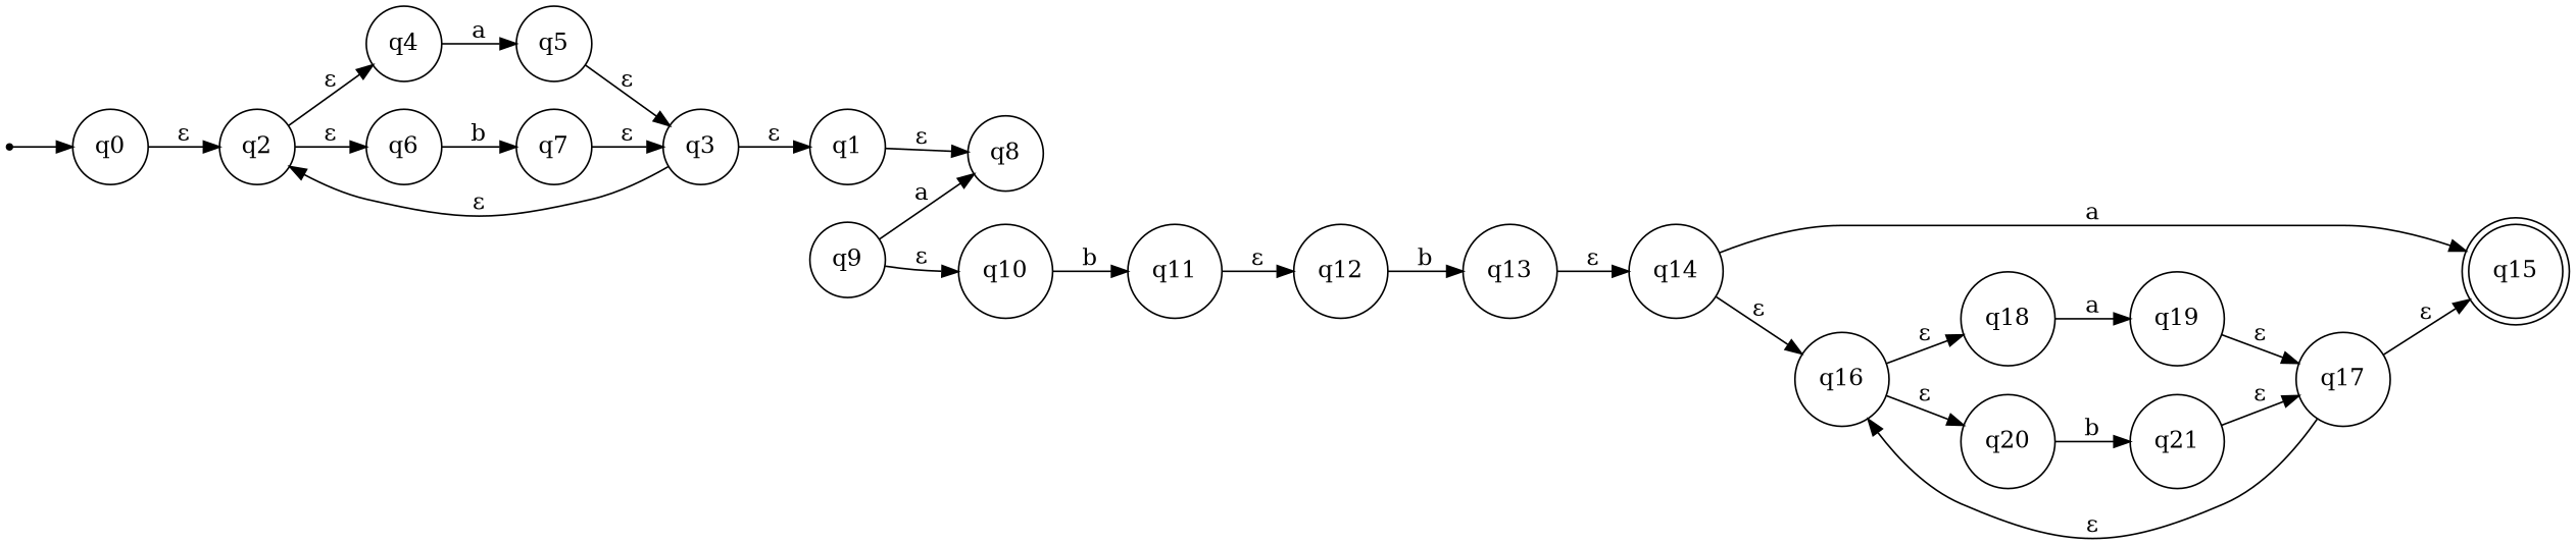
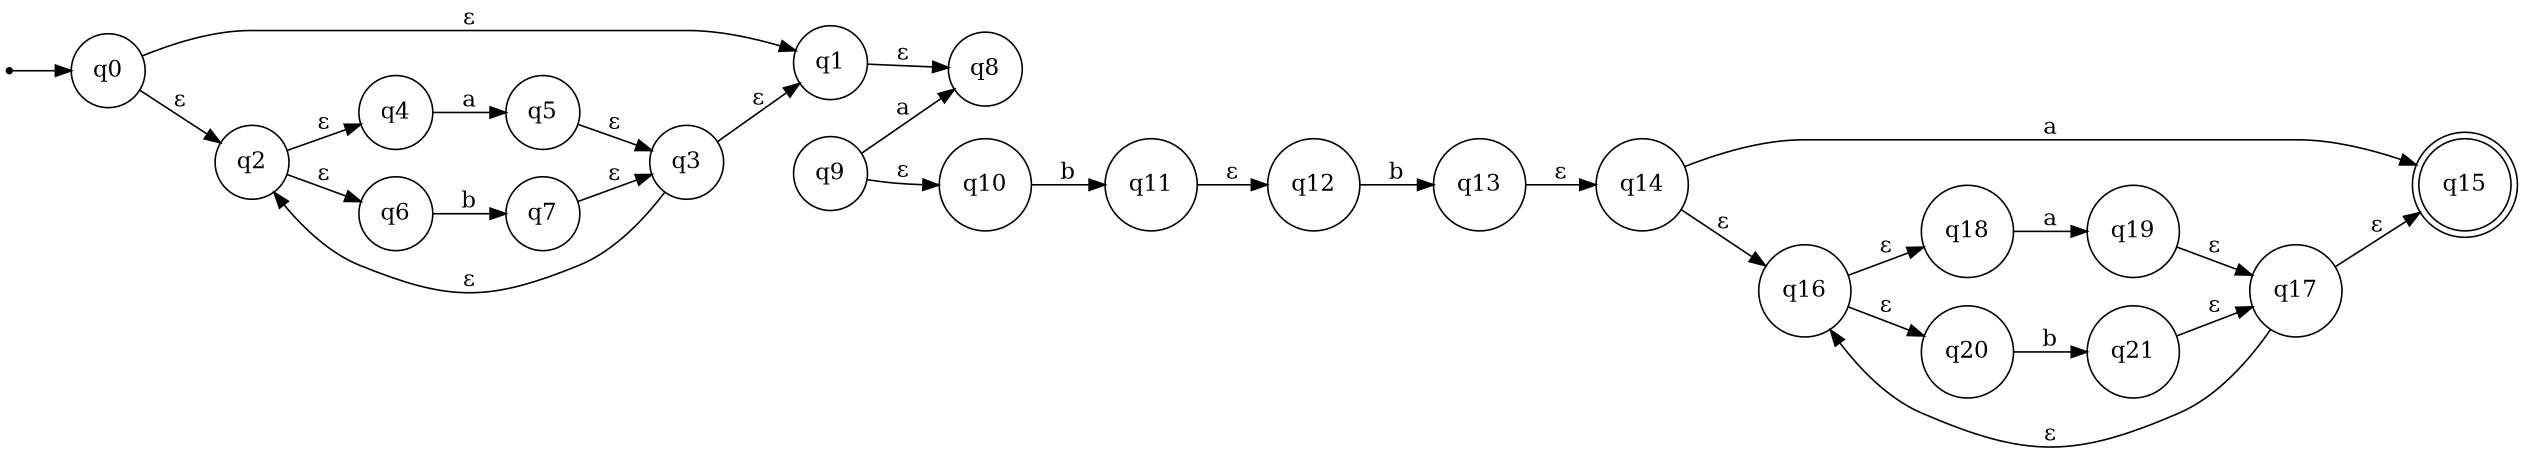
  digraph {
    fontname="DejaVu Serif"
    rankdir=LR
    node [fontname="DejaVu Serif" shape=circle]
    edge [fontname="DejaVu Serif"]
    s [shape=point]
    q0
    q1
    q2
    q8
    q4
    q6
    q15 [shape=doublecircle]
    q5
    q7
    q3
    q9
    q10
    q11
    q12
    q13
    q14
    q16
    q18
    q20
    q19
    q21
    q17
    s -> q0
+   q0 -> q1 [label="ε"]
    q0 -> q2 [label="ε"]
    q1 -> q8 [label="ε"]
    q2 -> q4 [label="ε"]
    q2 -> q6 [label="ε"]
    q4 -> q5 [label=a]
    q6 -> q7 [label=b]
    q5 -> q3 [label="ε"]
    q7 -> q3 [label="ε"]
    q3 -> q1 [label="ε"]
    q3 -> q2 [label="ε"]
    q9 -> q8 [label=a]
    q9 -> q10 [label="ε"]
    q10 -> q11 [label=b]
    q11 -> q12 [label="ε"]
    q12 -> q13 [label=b]
    q13 -> q14 [label="ε"]
    q14 -> q15 [label=a]
    q14 -> q16 [label="ε"]
    q16 -> q18 [label="ε"]
    q16 -> q20 [label="ε"]
    q18 -> q19 [label=a]
    q20 -> q21 [label=b]
    q19 -> q17 [label="ε"]
    q21 -> q17 [label="ε"]
    q17 -> q15 [label="ε"]
    q17 -> q16 [label="ε"]
  }
